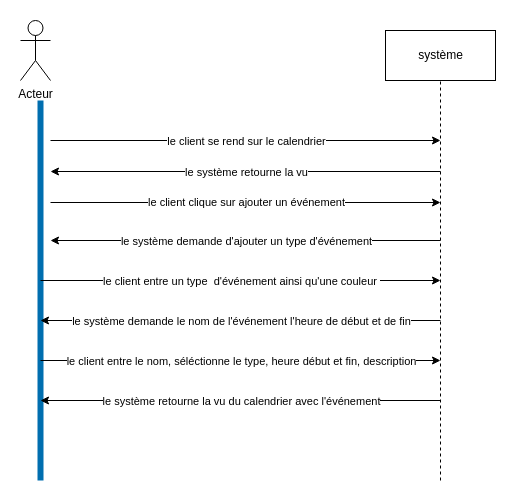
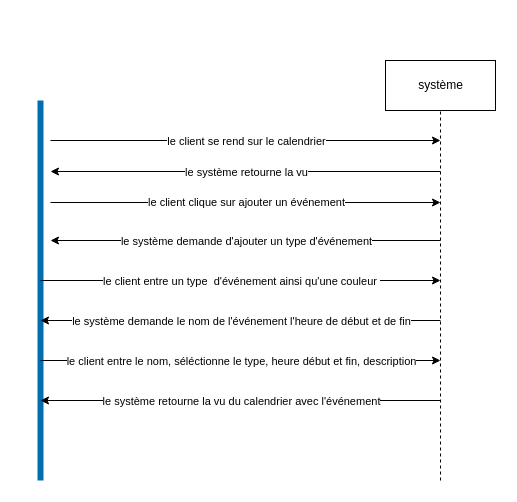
  <mxCell id="0" />
  <mxCell id="1" parent="0" />
- <mxCell id="2" value="Acteur" style="shape=umlActor;verticalLabelPosition=bottom;verticalAlign=top;html=1;" vertex="1" parent="1"><mxGeometry x="20" y="20" width="30" height="60" as="geometry" /></mxCell>
- <mxCell id="3" value="système" style="html=1;" vertex="1" parent="1"><mxGeometry x="385" y="30" width="110" height="50" as="geometry" /></mxCell>
+ <mxCell id="3" value="système" style="html=1;" vertex="1" parent="1"><mxGeometry x="385" y="60" width="110" height="50" as="geometry" /></mxCell>
  <mxCell id="4" value="" style="endArrow=none;dashed=1;html=1;rounded=0;entryX=0.5;entryY=1;entryDx=0;entryDy=0;" edge="1" parent="1" target="3"><mxGeometry width="50" height="50" relative="1" as="geometry"><mxPoint x="440" y="480" as="sourcePoint" /><mxPoint x="280" y="170" as="targetPoint" /></mxGeometry></mxCell>
  <mxCell id="5" value="" style="endArrow=none;html=1;rounded=0;strokeWidth=6;fillColor=#1ba1e2;strokeColor=#006EAF;" edge="1" parent="1"><mxGeometry width="50" height="50" relative="1" as="geometry"><mxPoint x="40" y="480" as="sourcePoint" /><mxPoint x="40" y="100" as="targetPoint" /></mxGeometry></mxCell>
  <mxCell id="6" value="" style="endArrow=classic;html=1;rounded=0;strokeWidth=1;" edge="1" parent="1"><mxGeometry relative="1" as="geometry"><mxPoint x="50" y="140" as="sourcePoint" /><mxPoint x="440" y="140" as="targetPoint" /></mxGeometry></mxCell>
  <mxCell id="7" value="le client se rend sur le calendrier" style="edgeLabel;resizable=0;html=1;align=center;verticalAlign=middle;" connectable="0" vertex="1" parent="6"><mxGeometry relative="1" as="geometry" /></mxCell>
  <mxCell id="8" value="" style="endArrow=classic;html=1;rounded=0;strokeWidth=1;" edge="1" parent="1"><mxGeometry relative="1" as="geometry"><mxPoint x="440" y="171" as="sourcePoint" /><mxPoint x="50" y="171" as="targetPoint" /></mxGeometry></mxCell>
  <mxCell id="9" value="le système retourne la vu" style="edgeLabel;resizable=0;html=1;align=center;verticalAlign=middle;" connectable="0" vertex="1" parent="8"><mxGeometry relative="1" as="geometry" /></mxCell>
  <mxCell id="10" value="" style="endArrow=classic;html=1;rounded=0;strokeWidth=1;" edge="1" parent="1"><mxGeometry relative="1" as="geometry"><mxPoint x="50" y="202" as="sourcePoint" /><mxPoint x="440" y="202" as="targetPoint" /></mxGeometry></mxCell>
  <mxCell id="11" value="le client clique sur ajouter un événement" style="edgeLabel;resizable=0;html=1;align=center;verticalAlign=middle;" connectable="0" vertex="1" parent="10"><mxGeometry relative="1" as="geometry"><mxPoint y="-1" as="offset" /></mxGeometry></mxCell>
  <mxCell id="12" value="" style="endArrow=classic;html=1;rounded=0;strokeWidth=1;" edge="1" parent="1"><mxGeometry relative="1" as="geometry"><mxPoint x="440" y="240" as="sourcePoint" /><mxPoint x="50" y="240" as="targetPoint" /></mxGeometry></mxCell>
  <mxCell id="13" value="le système demande d'ajouter un type d'événement" style="edgeLabel;resizable=0;html=1;align=center;verticalAlign=middle;" connectable="0" vertex="1" parent="12"><mxGeometry relative="1" as="geometry" /></mxCell>
  <mxCell id="14" value="" style="endArrow=classic;html=1;rounded=0;strokeWidth=1;" edge="1" parent="1"><mxGeometry relative="1" as="geometry"><mxPoint x="40" y="280" as="sourcePoint" /><mxPoint x="440" y="280" as="targetPoint" /></mxGeometry></mxCell>
  <mxCell id="15" value="le client entre un type&amp;nbsp; d'événement ainsi qu'une couleur&amp;nbsp;" style="edgeLabel;resizable=0;html=1;align=center;verticalAlign=middle;" connectable="0" vertex="1" parent="14"><mxGeometry relative="1" as="geometry" /></mxCell>
  <mxCell id="16" value="" style="endArrow=classic;html=1;rounded=0;strokeWidth=1;" edge="1" parent="1"><mxGeometry relative="1" as="geometry"><mxPoint x="440" y="320" as="sourcePoint" /><mxPoint x="40" y="320" as="targetPoint" /></mxGeometry></mxCell>
  <mxCell id="17" value="le système demande le nom de l'événement l'heure de début et de fin" style="edgeLabel;resizable=0;html=1;align=center;verticalAlign=middle;" connectable="0" vertex="1" parent="16"><mxGeometry relative="1" as="geometry" /></mxCell>
  <mxCell id="18" value="" style="endArrow=classic;html=1;rounded=0;strokeWidth=1;" edge="1" parent="1"><mxGeometry relative="1" as="geometry"><mxPoint x="40" y="360" as="sourcePoint" /><mxPoint x="440" y="360" as="targetPoint" /></mxGeometry></mxCell>
  <mxCell id="19" value="le client entre le nom, séléctionne le type, heure début et fin, description" style="edgeLabel;resizable=0;html=1;align=center;verticalAlign=middle;" connectable="0" vertex="1" parent="18"><mxGeometry relative="1" as="geometry" /></mxCell>
  <mxCell id="20" value="" style="endArrow=classic;html=1;rounded=0;strokeWidth=1;" edge="1" parent="1"><mxGeometry relative="1" as="geometry"><mxPoint x="440" y="400" as="sourcePoint" /><mxPoint x="40" y="400" as="targetPoint" /></mxGeometry></mxCell>
  <mxCell id="21" value="le système retourne la vu du calendrier avec l'événement" style="edgeLabel;resizable=0;html=1;align=center;verticalAlign=middle;" connectable="0" vertex="1" parent="20"><mxGeometry relative="1" as="geometry" /></mxCell>
